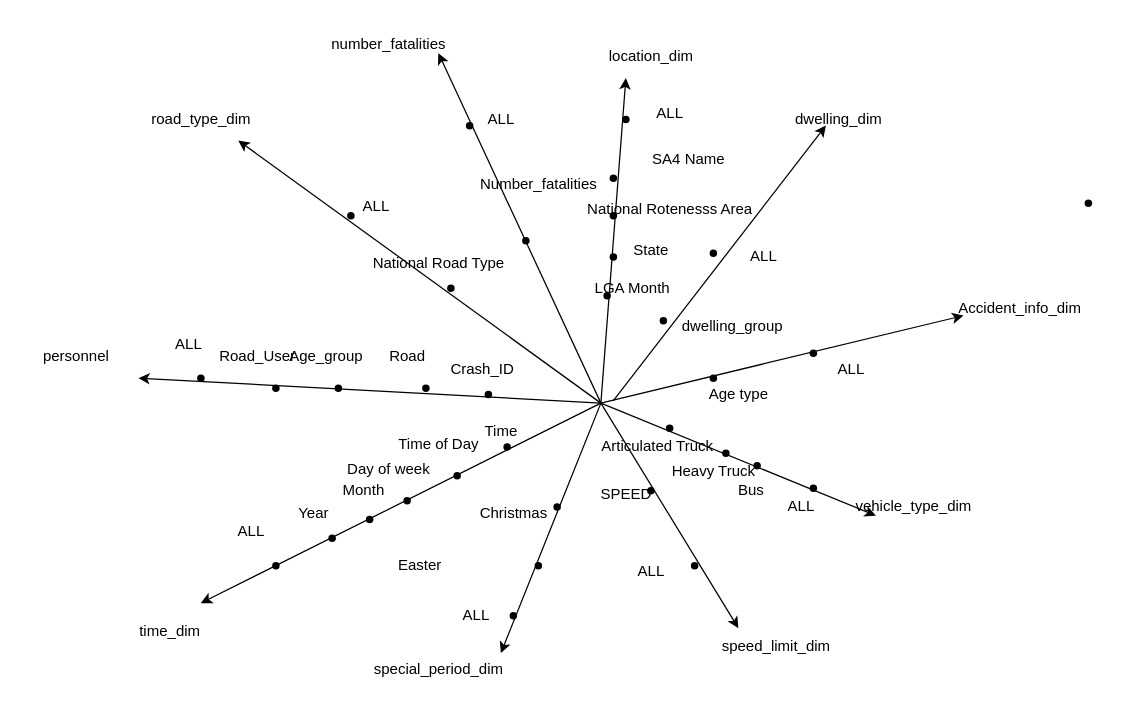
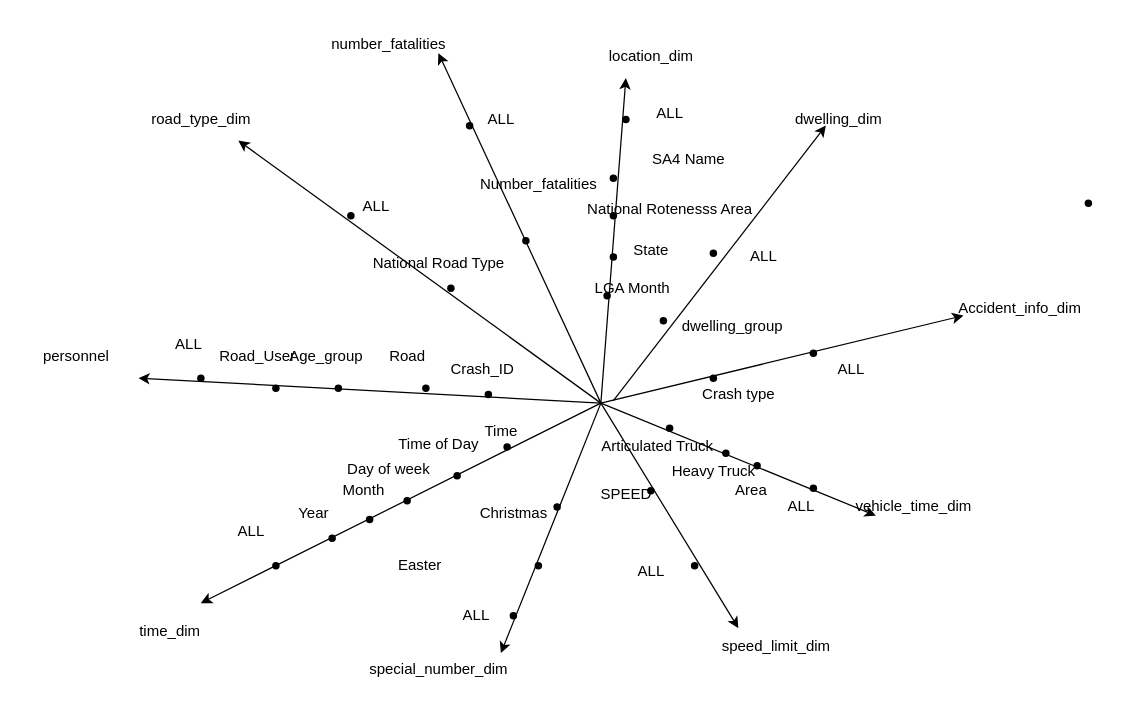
  <mxCell id="0" />
  <mxCell id="1" parent="0" />
  <mxCell id="2" value="" style="endArrow=classic;html=1;rounded=0;" edge="1" parent="1"><mxGeometry width="50" height="50" relative="1" as="geometry"><mxPoint x="480" y="322" as="sourcePoint" /><mxPoint x="160" y="482" as="targetPoint" /></mxGeometry></mxCell>
  <mxCell id="3" value="" style="endArrow=classic;html=1;rounded=0;" edge="1" parent="1"><mxGeometry width="50" height="50" relative="1" as="geometry"><mxPoint x="480" y="322" as="sourcePoint" /><mxPoint x="400" y="522" as="targetPoint" /></mxGeometry></mxCell>
  <mxCell id="4" value="" style="endArrow=classic;html=1;rounded=0;" edge="1" parent="1"><mxGeometry width="50" height="50" relative="1" as="geometry"><mxPoint x="480" y="322" as="sourcePoint" /><mxPoint x="590" y="502" as="targetPoint" /></mxGeometry></mxCell>
  <mxCell id="5" value="" style="endArrow=classic;html=1;rounded=0;" edge="1" parent="1"><mxGeometry width="50" height="50" relative="1" as="geometry"><mxPoint x="480" y="322" as="sourcePoint" /><mxPoint x="700" y="412" as="targetPoint" /></mxGeometry></mxCell>
  <mxCell id="6" value="" style="endArrow=classic;html=1;rounded=0;" edge="1" parent="1"><mxGeometry width="50" height="50" relative="1" as="geometry"><mxPoint x="480" y="322" as="sourcePoint" /><mxPoint x="770" y="252" as="targetPoint" /></mxGeometry></mxCell>
  <mxCell id="7" value="" style="endArrow=classic;html=1;rounded=0;" edge="1" parent="1"><mxGeometry width="50" height="50" relative="1" as="geometry"><mxPoint x="490" y="320" as="sourcePoint" /><mxPoint x="660" y="100" as="targetPoint" /></mxGeometry></mxCell>
  <mxCell id="8" value="" style="endArrow=classic;html=1;rounded=0;" edge="1" parent="1"><mxGeometry width="50" height="50" relative="1" as="geometry"><mxPoint x="480" y="322" as="sourcePoint" /><mxPoint x="500" y="62" as="targetPoint" /></mxGeometry></mxCell>
  <mxCell id="9" value="" style="endArrow=classic;html=1;rounded=0;" edge="1" parent="1"><mxGeometry width="50" height="50" relative="1" as="geometry"><mxPoint x="480" y="322" as="sourcePoint" /><mxPoint x="350" y="42" as="targetPoint" /></mxGeometry></mxCell>
  <mxCell id="10" value="" style="endArrow=classic;html=1;rounded=0;" edge="1" parent="1"><mxGeometry width="50" height="50" relative="1" as="geometry"><mxPoint x="480" y="322" as="sourcePoint" /><mxPoint x="190" y="112" as="targetPoint" /></mxGeometry></mxCell>
  <mxCell id="11" value="" style="endArrow=classic;html=1;rounded=0;" edge="1" parent="1"><mxGeometry width="50" height="50" relative="1" as="geometry"><mxPoint x="480" y="322" as="sourcePoint" /><mxPoint x="110" y="302" as="targetPoint" /></mxGeometry></mxCell>
  <mxCell id="12" value="Accident_info_dim" style="text;html=1;align=center;verticalAlign=middle;resizable=0;points=[];autosize=1;strokeColor=none;fillColor=none;" vertex="1" parent="1"><mxGeometry x="755" y="231" width="120" height="30" as="geometry" /></mxCell>
  <mxCell id="13" value="dwelling_dim" style="text;html=1;align=center;verticalAlign=middle;resizable=0;points=[];autosize=1;strokeColor=none;fillColor=none;" vertex="1" parent="1"><mxGeometry x="625" y="80" width="90" height="30" as="geometry" /></mxCell>
  <mxCell id="14" value="location_dim" style="text;html=1;align=center;verticalAlign=middle;resizable=0;points=[];autosize=1;strokeColor=none;fillColor=none;" vertex="1" parent="1"><mxGeometry x="475" y="30" width="90" height="30" as="geometry" /></mxCell>
  <mxCell id="15" value="number_fatalities" style="text;html=1;align=center;verticalAlign=middle;resizable=0;points=[];autosize=1;strokeColor=none;fillColor=none;" vertex="1" parent="1"><mxGeometry x="255" y="20" width="110" height="30" as="geometry" /></mxCell>
  <mxCell id="16" value="road_type_dim" style="text;html=1;align=center;verticalAlign=middle;resizable=0;points=[];autosize=1;strokeColor=none;fillColor=none;" vertex="1" parent="1"><mxGeometry x="110" y="80" width="100" height="30" as="geometry" /></mxCell>
  <mxCell id="17" value="personnel" style="text;html=1;align=center;verticalAlign=middle;resizable=0;points=[];autosize=1;strokeColor=none;fillColor=none;" vertex="1" parent="1"><mxGeometry y="270" width="80" height="30" as="geometry" x="20" /></mxCell>
- <mxCell id="18" value="special_period_dim" style="text;html=1;align=center;verticalAlign=middle;resizable=0;points=[];autosize=1;strokeColor=none;fillColor=none;" vertex="1" parent="1"><mxGeometry x="285" y="520" width="130" height="30" as="geometry" /></mxCell>
+ <mxCell id="18" value="special_number_dim" style="text;html=1;align=center;verticalAlign=middle;resizable=0;points=[];autosize=1;strokeColor=none;fillColor=none;" vertex="1" parent="1"><mxGeometry x="285" y="520" width="130" height="30" as="geometry" /></mxCell>
  <mxCell id="19" value="speed_limit_dim" style="text;html=1;align=center;verticalAlign=middle;resizable=0;points=[];autosize=1;strokeColor=none;fillColor=none;" vertex="1" parent="1"><mxGeometry x="565" y="502" width="110" height="30" as="geometry" /></mxCell>
  <mxCell id="20" value="time_dim" style="text;html=1;align=center;verticalAlign=middle;resizable=0;points=[];autosize=1;strokeColor=none;fillColor=none;" vertex="1" parent="1"><mxGeometry x="100" y="490" width="70" height="30" as="geometry" /></mxCell>
- <mxCell id="21" value="vehicle_type_dim" style="text;html=1;align=center;verticalAlign=middle;resizable=0;points=[];autosize=1;strokeColor=none;fillColor=none;" vertex="1" parent="1"><mxGeometry x="670" y="390" width="120" height="30" as="geometry" /></mxCell>
+ <mxCell id="21" value="vehicle_time_dim" style="text;html=1;align=center;verticalAlign=middle;resizable=0;points=[];autosize=1;strokeColor=none;fillColor=none;" vertex="1" parent="1"><mxGeometry x="670" y="390" width="120" height="30" as="geometry" /></mxCell>
  <mxCell id="22" value="" style="shape=waypoint;sketch=0;fillStyle=solid;size=6;pointerEvents=1;points=[];fillColor=none;resizable=0;rotatable=0;perimeter=centerPerimeter;snapToPoint=1;" vertex="1" parent="1"><mxGeometry x="860" y="152" width="20" height="20" as="geometry" /></mxCell>
  <mxCell id="23" value="" style="shape=waypoint;sketch=0;fillStyle=solid;size=6;pointerEvents=1;points=[];fillColor=none;resizable=0;rotatable=0;perimeter=centerPerimeter;snapToPoint=1;" vertex="1" parent="1"><mxGeometry x="520" y="246" width="20" height="20" as="geometry" /></mxCell>
  <mxCell id="24" value="" style="shape=waypoint;sketch=0;fillStyle=solid;size=6;pointerEvents=1;points=[];fillColor=none;resizable=0;rotatable=0;perimeter=centerPerimeter;snapToPoint=1;" vertex="1" parent="1"><mxGeometry x="560" y="192" width="20" height="20" as="geometry" /></mxCell>
  <mxCell id="25" value="dwelling_group" style="text;html=1;align=center;verticalAlign=middle;resizable=0;points=[];autosize=1;strokeColor=none;fillColor=none;" vertex="1" parent="1"><mxGeometry x="530" y="246" width="110" height="30" as="geometry" /></mxCell>
  <mxCell id="26" value="ALL" style="text;html=1;align=center;verticalAlign=middle;resizable=0;points=[];autosize=1;strokeColor=none;fillColor=none;" vertex="1" parent="1"><mxGeometry x="590" y="190" width="40" height="30" as="geometry" /></mxCell>
  <mxCell id="27" value="" style="shape=waypoint;sketch=0;fillStyle=solid;size=6;pointerEvents=1;points=[];fillColor=none;resizable=0;rotatable=0;perimeter=centerPerimeter;snapToPoint=1;" vertex="1" parent="1"><mxGeometry x="560" y="292" width="20" height="20" as="geometry" /></mxCell>
  <mxCell id="28" value="" style="shape=waypoint;sketch=0;fillStyle=solid;size=6;pointerEvents=1;points=[];fillColor=none;resizable=0;rotatable=0;perimeter=centerPerimeter;snapToPoint=1;" vertex="1" parent="1"><mxGeometry x="640" y="272" width="20" height="20" as="geometry" /></mxCell>
- <mxCell id="29" value="Age type" style="text;html=1;align=center;verticalAlign=middle;resizable=0;points=[];autosize=1;strokeColor=none;fillColor=none;" vertex="1" parent="1"><mxGeometry x="550" y="300" width="80" height="30" as="geometry" /></mxCell>
+ <mxCell id="29" value="Crash type" style="text;html=1;align=center;verticalAlign=middle;resizable=0;points=[];autosize=1;strokeColor=none;fillColor=none;" vertex="1" parent="1"><mxGeometry x="550" y="300" width="80" height="30" as="geometry" /></mxCell>
  <mxCell id="30" value="ALL" style="text;html=1;align=center;verticalAlign=middle;resizable=0;points=[];autosize=1;strokeColor=none;fillColor=none;" vertex="1" parent="1"><mxGeometry x="660" y="280" width="40" height="30" as="geometry" /></mxCell>
  <mxCell id="31" value="" style="shape=waypoint;sketch=0;fillStyle=solid;size=6;pointerEvents=1;points=[];fillColor=none;resizable=0;rotatable=0;perimeter=centerPerimeter;snapToPoint=1;" vertex="1" parent="1"><mxGeometry x="475" y="226" width="20" height="20" as="geometry" /></mxCell>
  <mxCell id="32" value="" style="shape=waypoint;sketch=0;fillStyle=solid;size=6;pointerEvents=1;points=[];fillColor=none;resizable=0;rotatable=0;perimeter=centerPerimeter;snapToPoint=1;" vertex="1" parent="1"><mxGeometry x="480" y="162" width="20" height="20" as="geometry" /></mxCell>
  <mxCell id="33" value="" style="shape=waypoint;sketch=0;fillStyle=solid;size=6;pointerEvents=1;points=[];fillColor=none;resizable=0;rotatable=0;perimeter=centerPerimeter;snapToPoint=1;" vertex="1" parent="1"><mxGeometry x="480" y="132" width="20" height="20" as="geometry" /></mxCell>
  <mxCell id="34" value="" style="shape=waypoint;sketch=0;fillStyle=solid;size=6;pointerEvents=1;points=[];fillColor=none;resizable=0;rotatable=0;perimeter=centerPerimeter;snapToPoint=1;" vertex="1" parent="1"><mxGeometry x="480" y="195" width="20" height="20" as="geometry" /></mxCell>
  <mxCell id="35" value="SA4 Name" style="text;html=1;align=center;verticalAlign=middle;resizable=0;points=[];autosize=1;strokeColor=none;fillColor=none;" vertex="1" parent="1"><mxGeometry x="510" y="112" width="80" height="30" as="geometry" /></mxCell>
  <mxCell id="36" value="LGA Month" style="text;html=1;align=center;verticalAlign=middle;resizable=0;points=[];autosize=1;strokeColor=none;fillColor=none;" vertex="1" parent="1"><mxGeometry x="465" y="215" width="80" height="30" as="geometry" /></mxCell>
  <mxCell id="37" value="State" style="text;html=1;align=center;verticalAlign=middle;resizable=0;points=[];autosize=1;strokeColor=none;fillColor=none;" vertex="1" parent="1"><mxGeometry x="495" y="185" width="50" height="30" as="geometry" /></mxCell>
  <mxCell id="38" value="National Rotenesss Area" style="text;html=1;align=center;verticalAlign=middle;resizable=0;points=[];autosize=1;strokeColor=none;fillColor=none;" vertex="1" parent="1"><mxGeometry x="455" y="152" width="160" height="30" as="geometry" /></mxCell>
  <mxCell id="39" value="" style="shape=waypoint;sketch=0;fillStyle=solid;size=6;pointerEvents=1;points=[];fillColor=none;resizable=0;rotatable=0;perimeter=centerPerimeter;snapToPoint=1;" vertex="1" parent="1"><mxGeometry x="490" y="85" width="20" height="20" as="geometry" /></mxCell>
  <mxCell id="40" value="ALL" style="text;html=1;align=center;verticalAlign=middle;resizable=0;points=[];autosize=1;strokeColor=none;fillColor=none;" vertex="1" parent="1"><mxGeometry x="515" y="75" width="40" height="30" as="geometry" /></mxCell>
  <mxCell id="41" value="" style="shape=waypoint;sketch=0;fillStyle=solid;size=6;pointerEvents=1;points=[];fillColor=none;resizable=0;rotatable=0;perimeter=centerPerimeter;snapToPoint=1;" vertex="1" parent="1"><mxGeometry x="410" y="182" width="20" height="20" as="geometry" /></mxCell>
  <mxCell id="42" value="" style="shape=waypoint;sketch=0;fillStyle=solid;size=6;pointerEvents=1;points=[];fillColor=none;resizable=0;rotatable=0;perimeter=centerPerimeter;snapToPoint=1;" vertex="1" parent="1"><mxGeometry x="365" y="90" width="20" height="20" as="geometry" /></mxCell>
  <mxCell id="43" value="Number_fatalities" style="text;html=1;align=center;verticalAlign=middle;resizable=0;points=[];autosize=1;strokeColor=none;fillColor=none;" vertex="1" parent="1"><mxGeometry x="370" y="132" width="120" height="30" as="geometry" /></mxCell>
  <mxCell id="44" value="ALL" style="text;html=1;align=center;verticalAlign=middle;resizable=0;points=[];autosize=1;strokeColor=none;fillColor=none;" vertex="1" parent="1"><mxGeometry x="380" y="80" width="40" height="30" as="geometry" /></mxCell>
  <mxCell id="45" value="" style="shape=waypoint;sketch=0;fillStyle=solid;size=6;pointerEvents=1;points=[];fillColor=none;resizable=0;rotatable=0;perimeter=centerPerimeter;snapToPoint=1;" vertex="1" parent="1"><mxGeometry x="380" y="305" width="20" height="20" as="geometry" /></mxCell>
  <mxCell id="46" value="" style="shape=waypoint;sketch=0;fillStyle=solid;size=6;pointerEvents=1;points=[];fillColor=none;resizable=0;rotatable=0;perimeter=centerPerimeter;snapToPoint=1;" vertex="1" parent="1"><mxGeometry x="330" y="300" width="20" height="20" as="geometry" /></mxCell>
  <mxCell id="47" value="" style="shape=waypoint;sketch=0;fillStyle=solid;size=6;pointerEvents=1;points=[];fillColor=none;resizable=0;rotatable=0;perimeter=centerPerimeter;snapToPoint=1;" vertex="1" parent="1"><mxGeometry x="260" y="300" width="20" height="20" as="geometry" /></mxCell>
  <mxCell id="48" value="" style="shape=waypoint;sketch=0;fillStyle=solid;size=6;pointerEvents=1;points=[];fillColor=none;resizable=0;rotatable=0;perimeter=centerPerimeter;snapToPoint=1;" vertex="1" parent="1"><mxGeometry x="210" y="300" width="20" height="20" as="geometry" /></mxCell>
  <mxCell id="49" value="" style="shape=waypoint;sketch=0;fillStyle=solid;size=6;pointerEvents=1;points=[];fillColor=none;resizable=0;rotatable=0;perimeter=centerPerimeter;snapToPoint=1;" vertex="1" parent="1"><mxGeometry x="150" y="292" width="20" height="20" as="geometry" /></mxCell>
  <mxCell id="50" value="Crash_ID" style="text;html=1;align=center;verticalAlign=middle;resizable=0;points=[];autosize=1;strokeColor=none;fillColor=none;" vertex="1" parent="1"><mxGeometry x="350" y="280" width="70" height="30" as="geometry" /></mxCell>
  <mxCell id="51" value="Road" style="text;html=1;align=center;verticalAlign=middle;resizable=0;points=[];autosize=1;strokeColor=none;fillColor=none;" vertex="1" parent="1"><mxGeometry x="295" y="270" width="60" height="30" as="geometry" /></mxCell>
  <mxCell id="52" value="Age_group" style="text;html=1;align=center;verticalAlign=middle;resizable=0;points=[];autosize=1;strokeColor=none;fillColor=none;" vertex="1" parent="1"><mxGeometry x="220" y="270" width="80" height="30" as="geometry" /></mxCell>
  <mxCell id="53" value="Road_User" style="text;html=1;align=center;verticalAlign=middle;resizable=0;points=[];autosize=1;strokeColor=none;fillColor=none;" vertex="1" parent="1"><mxGeometry x="165" y="270" width="80" height="30" as="geometry" /></mxCell>
  <mxCell id="54" value="ALL" style="text;html=1;align=center;verticalAlign=middle;resizable=0;points=[];autosize=1;strokeColor=none;fillColor=none;" vertex="1" parent="1"><mxGeometry x="130" y="260" width="40" height="30" as="geometry" /></mxCell>
  <mxCell id="55" value="" style="shape=waypoint;sketch=0;fillStyle=solid;size=6;pointerEvents=1;points=[];fillColor=none;resizable=0;rotatable=0;perimeter=centerPerimeter;snapToPoint=1;" vertex="1" parent="1"><mxGeometry x="350" y="220" width="20" height="20" as="geometry" /></mxCell>
  <mxCell id="56" value="" style="shape=waypoint;sketch=0;fillStyle=solid;size=6;pointerEvents=1;points=[];fillColor=none;resizable=0;rotatable=0;perimeter=centerPerimeter;snapToPoint=1;" vertex="1" parent="1"><mxGeometry x="270" y="162" width="20" height="20" as="geometry" /></mxCell>
  <mxCell id="57" value="National Road Type" style="text;html=1;align=center;verticalAlign=middle;resizable=0;points=[];autosize=1;strokeColor=none;fillColor=none;" vertex="1" parent="1"><mxGeometry x="285" y="195" width="130" height="30" as="geometry" /></mxCell>
  <mxCell id="58" value="ALL" style="text;html=1;align=center;verticalAlign=middle;resizable=0;points=[];autosize=1;strokeColor=none;fillColor=none;" vertex="1" parent="1"><mxGeometry x="280" y="150" width="40" height="30" as="geometry" /></mxCell>
  <mxCell id="59" value="" style="shape=waypoint;sketch=0;fillStyle=solid;size=6;pointerEvents=1;points=[];fillColor=none;resizable=0;rotatable=0;perimeter=centerPerimeter;snapToPoint=1;" vertex="1" parent="1"><mxGeometry x="435" y="395" width="20" height="20" as="geometry" /></mxCell>
  <mxCell id="60" value="" style="shape=waypoint;sketch=0;fillStyle=solid;size=6;pointerEvents=1;points=[];fillColor=none;resizable=0;rotatable=0;perimeter=centerPerimeter;snapToPoint=1;" vertex="1" parent="1"><mxGeometry x="420" y="442" width="20" height="20" as="geometry" /></mxCell>
  <mxCell id="61" value="" style="shape=waypoint;sketch=0;fillStyle=solid;size=6;pointerEvents=1;points=[];fillColor=none;resizable=0;rotatable=0;perimeter=centerPerimeter;snapToPoint=1;" vertex="1" parent="1"><mxGeometry x="400" y="482" width="20" height="20" as="geometry" /></mxCell>
  <mxCell id="62" value="Christmas" style="text;html=1;align=center;verticalAlign=middle;resizable=0;points=[];autosize=1;strokeColor=none;fillColor=none;" vertex="1" parent="1"><mxGeometry x="370" y="395" width="80" height="30" as="geometry" /></mxCell>
  <mxCell id="63" value="Easter" style="text;html=1;align=center;verticalAlign=middle;resizable=0;points=[];autosize=1;strokeColor=none;fillColor=none;" vertex="1" parent="1"><mxGeometry x="305" y="437" width="60" height="30" as="geometry" /></mxCell>
  <mxCell id="64" value="ALL" style="text;html=1;align=center;verticalAlign=middle;resizable=0;points=[];autosize=1;strokeColor=none;fillColor=none;" vertex="1" parent="1"><mxGeometry x="360" y="477" width="40" height="30" as="geometry" /></mxCell>
  <mxCell id="65" value="" style="shape=waypoint;sketch=0;fillStyle=solid;size=6;pointerEvents=1;points=[];fillColor=none;resizable=0;rotatable=0;perimeter=centerPerimeter;snapToPoint=1;" vertex="1" parent="1"><mxGeometry x="510" y="382" width="20" height="20" as="geometry" /></mxCell>
  <mxCell id="66" value="" style="shape=waypoint;sketch=0;fillStyle=solid;size=6;pointerEvents=1;points=[];fillColor=none;resizable=0;rotatable=0;perimeter=centerPerimeter;snapToPoint=1;" vertex="1" parent="1"><mxGeometry x="545" y="442" width="20" height="20" as="geometry" /></mxCell>
  <mxCell id="67" value="SPEED" style="text;html=1;align=center;verticalAlign=middle;resizable=0;points=[];autosize=1;strokeColor=none;fillColor=none;" vertex="1" parent="1"><mxGeometry x="470" y="380" width="60" height="30" as="geometry" /></mxCell>
  <mxCell id="68" value="ALL" style="text;html=1;align=center;verticalAlign=middle;resizable=0;points=[];autosize=1;strokeColor=none;fillColor=none;" vertex="1" parent="1"><mxGeometry x="500" y="442" width="40" height="30" as="geometry" /></mxCell>
  <mxCell id="69" value="" style="shape=waypoint;sketch=0;fillStyle=solid;size=6;pointerEvents=1;points=[];fillColor=none;resizable=0;rotatable=0;perimeter=centerPerimeter;snapToPoint=1;" vertex="1" parent="1"><mxGeometry x="595" y="362" width="20" height="20" as="geometry" /></mxCell>
  <mxCell id="70" value="" style="shape=waypoint;sketch=0;fillStyle=solid;size=6;pointerEvents=1;points=[];fillColor=none;resizable=0;rotatable=0;perimeter=centerPerimeter;snapToPoint=1;" vertex="1" parent="1"><mxGeometry x="640" y="380" width="20" height="20" as="geometry" /></mxCell>
- <mxCell id="71" value="Bus" style="text;html=1;align=center;verticalAlign=middle;resizable=0;points=[];autosize=1;strokeColor=none;fillColor=none;" vertex="1" parent="1"><mxGeometry x="580" y="377" width="40" height="30" as="geometry" /></mxCell>
+ <mxCell id="71" value="Area" style="text;html=1;align=center;verticalAlign=middle;resizable=0;points=[];autosize=1;strokeColor=none;fillColor=none;" vertex="1" parent="1"><mxGeometry x="580" y="377" width="40" height="30" as="geometry" /></mxCell>
  <mxCell id="72" value="" style="shape=waypoint;sketch=0;fillStyle=solid;size=6;pointerEvents=1;points=[];fillColor=none;resizable=0;rotatable=0;perimeter=centerPerimeter;snapToPoint=1;" vertex="1" parent="1"><mxGeometry x="570" y="352" width="20" height="20" as="geometry" /></mxCell>
  <mxCell id="73" value="" style="shape=waypoint;sketch=0;fillStyle=solid;size=6;pointerEvents=1;points=[];fillColor=none;resizable=0;rotatable=0;perimeter=centerPerimeter;snapToPoint=1;" vertex="1" parent="1"><mxGeometry x="525" y="332" width="20" height="20" as="geometry" /></mxCell>
  <mxCell id="74" value="Heavy Truck" style="text;html=1;align=center;verticalAlign=middle;resizable=0;points=[];autosize=1;strokeColor=none;fillColor=none;" vertex="1" parent="1"><mxGeometry x="525" y="362" width="90" height="30" as="geometry" /></mxCell>
  <mxCell id="75" value="Articulated Truck" style="text;html=1;align=center;verticalAlign=middle;resizable=0;points=[];autosize=1;strokeColor=none;fillColor=none;" vertex="1" parent="1"><mxGeometry x="470" y="342" width="110" height="30" as="geometry" /></mxCell>
  <mxCell id="76" value="ALL" style="text;html=1;align=center;verticalAlign=middle;resizable=0;points=[];autosize=1;strokeColor=none;fillColor=none;" vertex="1" parent="1"><mxGeometry x="620" y="390" width="40" height="30" as="geometry" /></mxCell>
  <mxCell id="77" value="" style="shape=waypoint;sketch=0;fillStyle=solid;size=6;pointerEvents=1;points=[];fillColor=none;resizable=0;rotatable=0;perimeter=centerPerimeter;snapToPoint=1;" vertex="1" parent="1"><mxGeometry x="395" y="347" width="20" height="20" as="geometry" /></mxCell>
  <mxCell id="78" value="" style="shape=waypoint;sketch=0;fillStyle=solid;size=6;pointerEvents=1;points=[];fillColor=none;resizable=0;rotatable=0;perimeter=centerPerimeter;snapToPoint=1;" vertex="1" parent="1"><mxGeometry x="355" y="370" width="20" height="20" as="geometry" /></mxCell>
  <mxCell id="79" value="Time" style="text;html=1;align=center;verticalAlign=middle;resizable=0;points=[];autosize=1;strokeColor=none;fillColor=none;" vertex="1" parent="1"><mxGeometry x="375" y="330" width="50" height="30" as="geometry" /></mxCell>
  <mxCell id="80" value="Month" style="text;html=1;align=center;verticalAlign=middle;resizable=0;points=[];autosize=1;strokeColor=none;fillColor=none;" vertex="1" parent="1"><mxGeometry x="260" y="377" width="60" height="30" as="geometry" /></mxCell>
  <mxCell id="81" value="" style="shape=waypoint;sketch=0;fillStyle=solid;size=6;pointerEvents=1;points=[];fillColor=none;resizable=0;rotatable=0;perimeter=centerPerimeter;snapToPoint=1;" vertex="1" parent="1"><mxGeometry x="315" y="390" width="20" height="20" as="geometry" /></mxCell>
  <mxCell id="82" value="Year" style="text;html=1;align=center;verticalAlign=middle;resizable=0;points=[];autosize=1;strokeColor=none;fillColor=none;" vertex="1" parent="1"><mxGeometry x="225" y="395" width="50" height="30" as="geometry" /></mxCell>
  <mxCell id="83" value="" style="shape=waypoint;sketch=0;fillStyle=solid;size=6;pointerEvents=1;points=[];fillColor=none;resizable=0;rotatable=0;perimeter=centerPerimeter;snapToPoint=1;" vertex="1" parent="1"><mxGeometry x="285" y="405" width="20" height="20" as="geometry" /></mxCell>
  <mxCell id="84" value="Day of week" style="text;html=1;align=center;verticalAlign=middle;resizable=0;points=[];autosize=1;strokeColor=none;fillColor=none;" vertex="1" parent="1"><mxGeometry x="265" y="360" width="90" height="30" as="geometry" /></mxCell>
  <mxCell id="85" value="" style="shape=waypoint;sketch=0;fillStyle=solid;size=6;pointerEvents=1;points=[];fillColor=none;resizable=0;rotatable=0;perimeter=centerPerimeter;snapToPoint=1;" vertex="1" parent="1"><mxGeometry x="255" y="420" width="20" height="20" as="geometry" /></mxCell>
  <mxCell id="86" value="Time of Day" style="text;html=1;align=center;verticalAlign=middle;resizable=0;points=[];autosize=1;strokeColor=none;fillColor=none;" vertex="1" parent="1"><mxGeometry x="305" y="340" width="90" height="30" as="geometry" /></mxCell>
  <mxCell id="87" value="" style="shape=waypoint;sketch=0;fillStyle=solid;size=6;pointerEvents=1;points=[];fillColor=none;resizable=0;rotatable=0;perimeter=centerPerimeter;snapToPoint=1;" vertex="1" parent="1"><mxGeometry x="210" y="442" width="20" height="20" as="geometry" /></mxCell>
  <mxCell id="88" value="ALL" style="text;html=1;align=center;verticalAlign=middle;resizable=0;points=[];autosize=1;strokeColor=none;fillColor=none;" vertex="1" parent="1"><mxGeometry x="180" y="410" width="40" height="30" as="geometry" /></mxCell>
